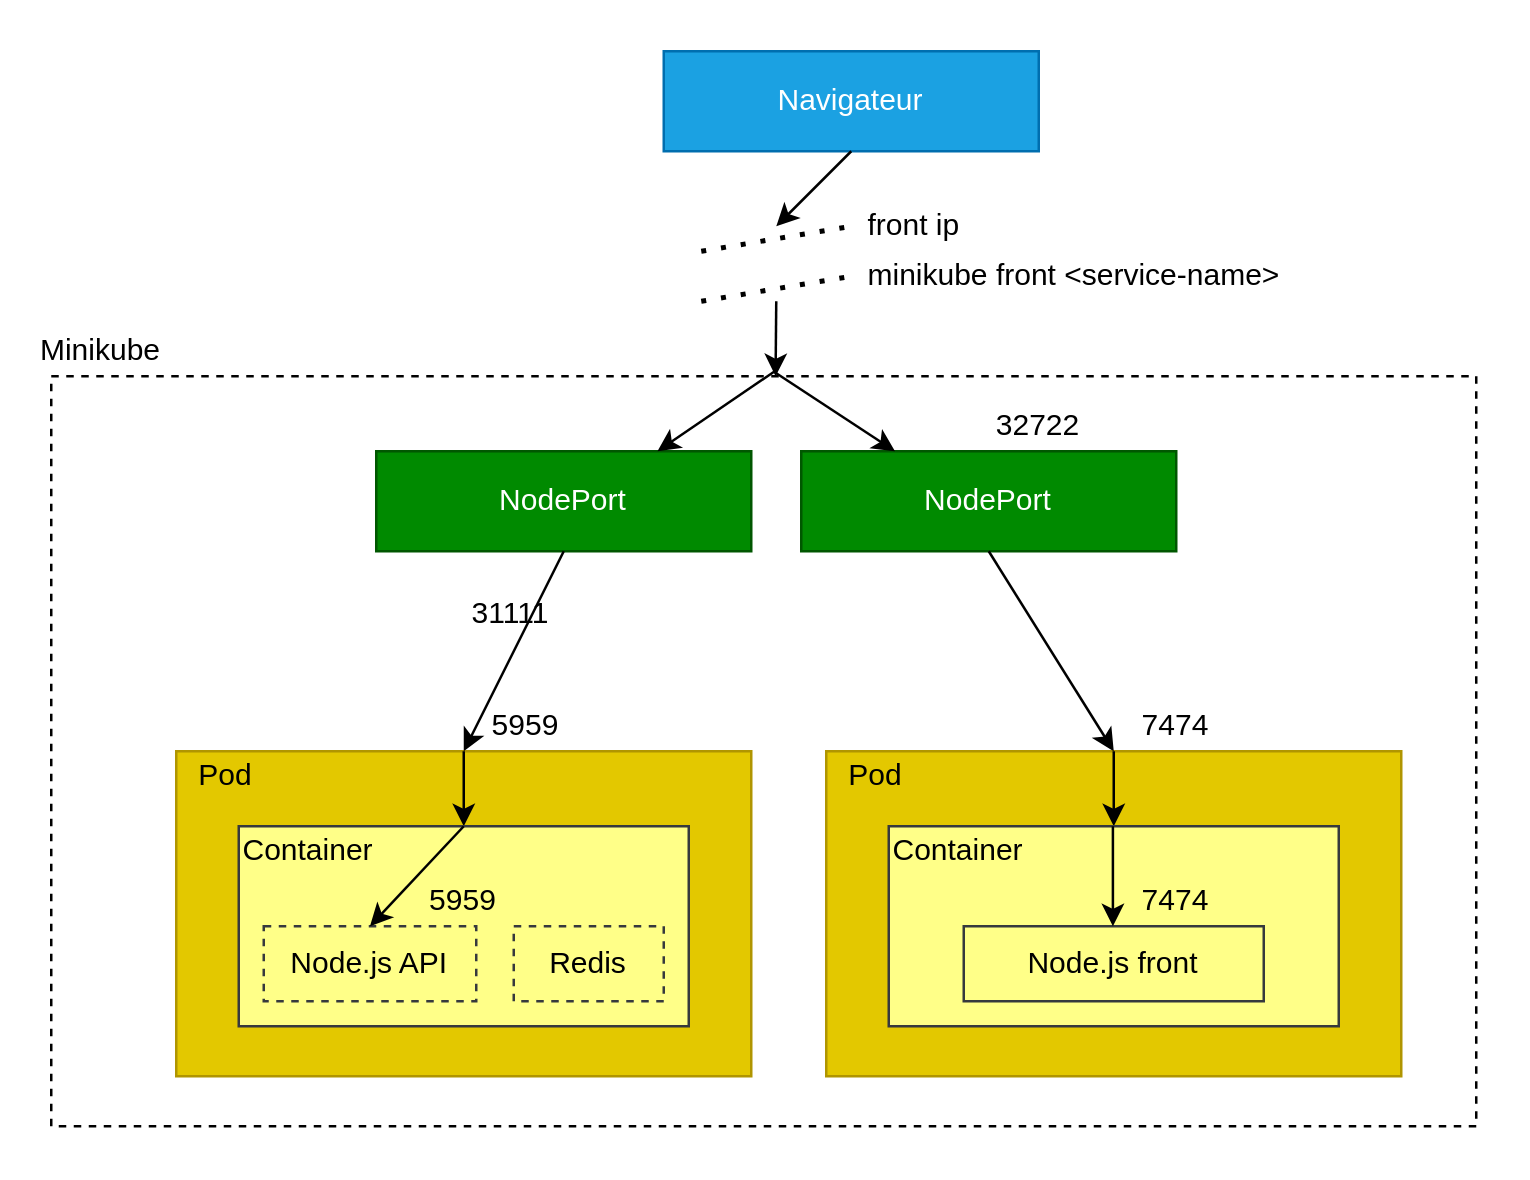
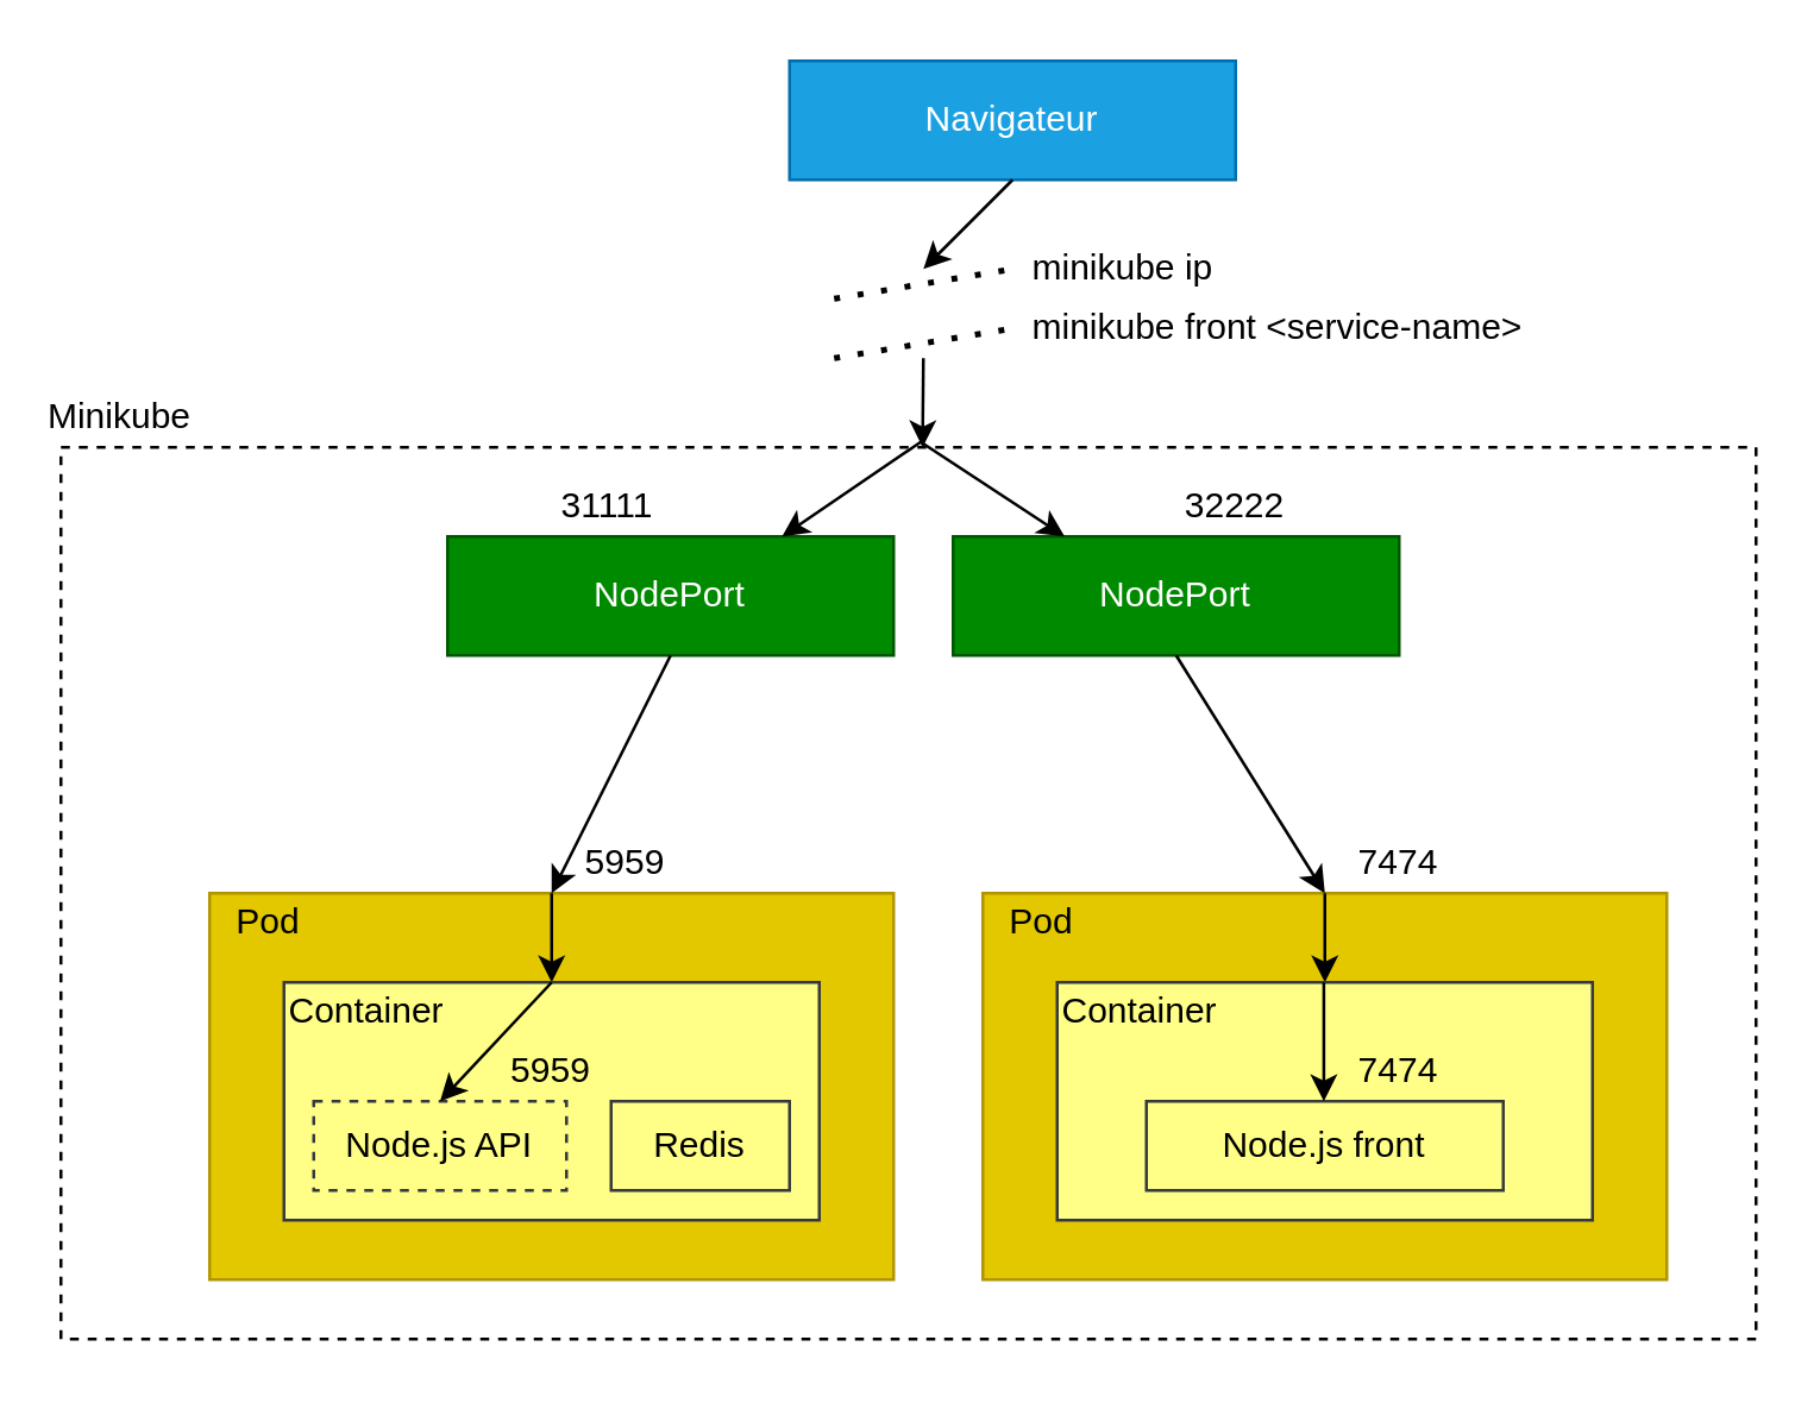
  <mxCell id="0" />
  <mxCell id="1" parent="0" />
  <mxCell id="2" value="" style="rounded=0;whiteSpace=wrap;html=1;dashed=1;" parent="1" vertex="1"><mxGeometry x="20" y="150" width="570" height="300" as="geometry" /></mxCell>
  <mxCell id="3" value="" style="rounded=0;whiteSpace=wrap;html=1;fillColor=#e3c800;strokeColor=#B09500;fontColor=#000000;" parent="1" vertex="1"><mxGeometry x="70" y="300" width="230" height="130" as="geometry" /></mxCell>
  <mxCell id="4" value="Navigateur" style="rounded=0;whiteSpace=wrap;html=1;fillColor=#1ba1e2;strokeColor=#006EAF;fontColor=#ffffff;" parent="1" vertex="1"><mxGeometry x="265" y="20" width="150" height="40" as="geometry" /></mxCell>
  <mxCell id="5" value="Pod" style="text;html=1;strokeColor=none;fillColor=none;align=center;verticalAlign=middle;whiteSpace=wrap;rounded=0;fontColor=#000000;" parent="1" vertex="1"><mxGeometry x="70" y="300" width="40" height="20" as="geometry" /></mxCell>
  <mxCell id="6" value="5959" style="text;html=1;strokeColor=none;fillColor=none;align=center;verticalAlign=middle;whiteSpace=wrap;rounded=0;" parent="1" vertex="1"><mxGeometry x="190" y="280" width="40" height="20" as="geometry" /></mxCell>
  <mxCell id="7" value="NodePort" style="rounded=0;whiteSpace=wrap;html=1;fillColor=#008a00;strokeColor=#005700;fontColor=#ffffff;" parent="1" vertex="1"><mxGeometry x="150" y="180" width="150" height="40" as="geometry" /></mxCell>
- <mxCell id="8" value="31111" style="text;html=1;strokeColor=none;fillColor=none;align=center;verticalAlign=middle;whiteSpace=wrap;rounded=0;" parent="1" vertex="1"><mxGeometry x="184" y="235" width="40" height="20" as="geometry" /></mxCell>
+ <mxCell id="8" value="31111" style="text;html=1;strokeColor=none;fillColor=none;align=center;verticalAlign=middle;whiteSpace=wrap;rounded=0;" parent="1" vertex="1"><mxGeometry x="184" y="160" width="40" height="20" as="geometry" /></mxCell>
  <mxCell id="9" value="" style="endArrow=classic;html=1;exitX=0.5;exitY=1;exitDx=0;exitDy=0;entryX=0.5;entryY=0;entryDx=0;entryDy=0;" parent="1" source="7" target="3" edge="1"><mxGeometry width="50" height="50" relative="1" as="geometry"><mxPoint x="20" y="310" as="sourcePoint" /><mxPoint x="70" y="260" as="targetPoint" /><Array as="points" /></mxGeometry></mxCell>
  <mxCell id="10" value="" style="endArrow=classic;html=1;entryX=0.5;entryY=0;entryDx=0;entryDy=0;strokeColor=#000000;" parent="1" target="12" edge="1"><mxGeometry width="50" height="50" relative="1" as="geometry"><mxPoint x="185" y="300" as="sourcePoint" /><mxPoint x="185" y="360" as="targetPoint" /></mxGeometry></mxCell>
  <mxCell id="11" value="Minikube" style="text;html=1;strokeColor=none;fillColor=none;align=center;verticalAlign=middle;whiteSpace=wrap;rounded=0;" parent="1" vertex="1"><mxGeometry x="20" y="130" width="40" height="20" as="geometry" /></mxCell>
  <mxCell id="12" value="" style="rounded=0;whiteSpace=wrap;html=1;fillColor=#ffff88;strokeColor=#36393d;" parent="1" vertex="1"><mxGeometry x="95" y="330" width="180" height="80" as="geometry" /></mxCell>
  <mxCell id="13" value="Container" style="text;html=1;strokeColor=none;fillColor=none;align=left;verticalAlign=middle;whiteSpace=wrap;rounded=0;fontColor=#000000;" parent="1" vertex="1"><mxGeometry x="95" y="330" width="40" height="20" as="geometry" /></mxCell>
  <mxCell id="14" value="Node.js API" style="rounded=0;whiteSpace=wrap;html=1;fillColor=#ffff88;align=center;strokeColor=#36393d;fontColor=#000000;dashed=1;" parent="1" vertex="1"><mxGeometry x="105" y="370" width="85" height="30" as="geometry" /></mxCell>
  <mxCell id="15" value="5959" style="text;html=1;strokeColor=none;fillColor=none;align=center;verticalAlign=middle;whiteSpace=wrap;rounded=0;fontColor=#000000;" parent="1" vertex="1"><mxGeometry x="165" y="350" width="40" height="20" as="geometry" /></mxCell>
  <mxCell id="16" value="" style="endArrow=classic;html=1;exitX=0.5;exitY=0;exitDx=0;exitDy=0;entryX=0.5;entryY=0;entryDx=0;entryDy=0;strokeColor=#000000;" parent="1" source="12" target="14" edge="1"><mxGeometry width="50" height="50" relative="1" as="geometry"><mxPoint x="-70" y="450" as="sourcePoint" /><mxPoint x="-20" y="400" as="targetPoint" /></mxGeometry></mxCell>
  <mxCell id="17" value="" style="endArrow=none;dashed=1;html=1;dashPattern=1 3;strokeWidth=2;" parent="1" edge="1"><mxGeometry width="50" height="50" relative="1" as="geometry"><mxPoint x="280" y="100" as="sourcePoint" /><mxPoint x="340" y="90" as="targetPoint" /></mxGeometry></mxCell>
  <mxCell id="18" value="" style="endArrow=none;dashed=1;html=1;dashPattern=1 3;strokeWidth=2;" parent="1" edge="1"><mxGeometry width="50" height="50" relative="1" as="geometry"><mxPoint x="280" y="120" as="sourcePoint" /><mxPoint x="340" y="110" as="targetPoint" /></mxGeometry></mxCell>
  <mxCell id="19" value="" style="endArrow=classic;html=1;exitX=0.5;exitY=1;exitDx=0;exitDy=0;" parent="1" source="4" edge="1"><mxGeometry width="50" height="50" relative="1" as="geometry"><mxPoint x="215" y="120" as="sourcePoint" /><mxPoint x="310" y="90" as="targetPoint" /></mxGeometry></mxCell>
  <mxCell id="20" value="" style="endArrow=classic;html=1;entryX=0.289;entryY=0;entryDx=0;entryDy=0;entryPerimeter=0;" parent="1" edge="1"><mxGeometry width="50" height="50" relative="1" as="geometry"><mxPoint x="310" y="120" as="sourcePoint" /><mxPoint x="309.73" y="150" as="targetPoint" /></mxGeometry></mxCell>
  <mxCell id="21" value="minikube front &amp;lt;service-name&amp;gt;" style="text;html=1;strokeColor=none;fillColor=none;align=left;verticalAlign=middle;whiteSpace=wrap;rounded=0;" parent="1" vertex="1"><mxGeometry x="345" y="100" width="190" height="20" as="geometry" /></mxCell>
- <mxCell id="22" value="front ip" style="text;html=1;strokeColor=none;fillColor=none;align=left;verticalAlign=middle;whiteSpace=wrap;rounded=0;" parent="1" vertex="1"><mxGeometry x="345" y="80" width="70" height="20" as="geometry" /></mxCell>
+ <mxCell id="22" value="minikube ip" style="text;html=1;strokeColor=none;fillColor=none;align=left;verticalAlign=middle;whiteSpace=wrap;rounded=0;" parent="1" vertex="1"><mxGeometry x="345" y="80" width="70" height="20" as="geometry" /></mxCell>
  <mxCell id="23" value="" style="endArrow=classic;html=1;exitX=0.508;exitY=-0.007;exitDx=0;exitDy=0;entryX=0.75;entryY=0;entryDx=0;entryDy=0;exitPerimeter=0;" parent="1" source="2" target="7" edge="1"><mxGeometry width="50" height="50" relative="1" as="geometry"><mxPoint x="80" y="220" as="sourcePoint" /><mxPoint x="130" y="170" as="targetPoint" /></mxGeometry></mxCell>
  <mxCell id="24" value="" style="rounded=0;whiteSpace=wrap;html=1;fillColor=#e3c800;strokeColor=#B09500;fontColor=#000000;" parent="1" vertex="1"><mxGeometry x="330" y="300" width="230" height="130" as="geometry" /></mxCell>
  <mxCell id="25" value="Pod" style="text;html=1;strokeColor=none;fillColor=none;align=center;verticalAlign=middle;whiteSpace=wrap;rounded=0;fontColor=#000000;" parent="1" vertex="1"><mxGeometry x="330" y="300" width="40" height="20" as="geometry" /></mxCell>
  <mxCell id="26" value="7474" style="text;html=1;strokeColor=none;fillColor=none;align=center;verticalAlign=middle;whiteSpace=wrap;rounded=0;" parent="1" vertex="1"><mxGeometry x="450" y="280" width="40" height="20" as="geometry" /></mxCell>
  <mxCell id="27" value="" style="endArrow=classic;html=1;entryX=0.5;entryY=0;entryDx=0;entryDy=0;strokeColor=#000000;" parent="1" target="28" edge="1"><mxGeometry width="50" height="50" relative="1" as="geometry"><mxPoint x="445" y="300" as="sourcePoint" /><mxPoint x="445" y="360" as="targetPoint" /></mxGeometry></mxCell>
  <mxCell id="28" value="" style="rounded=0;whiteSpace=wrap;html=1;fillColor=#ffff88;strokeColor=#36393d;" parent="1" vertex="1"><mxGeometry x="355" y="330" width="180" height="80" as="geometry" /></mxCell>
  <mxCell id="29" value="Container" style="text;html=1;strokeColor=none;fillColor=none;align=left;verticalAlign=middle;whiteSpace=wrap;rounded=0;fontColor=#000000;" parent="1" vertex="1"><mxGeometry x="355" y="330" width="40" height="20" as="geometry" /></mxCell>
  <mxCell id="30" value="Node.js front" style="rounded=0;whiteSpace=wrap;html=1;fillColor=#ffff88;align=center;strokeColor=#36393d;fontColor=#000000;" parent="1" vertex="1"><mxGeometry x="385" y="370" width="120" height="30" as="geometry" /></mxCell>
  <mxCell id="31" value="7474" style="text;html=1;strokeColor=none;fillColor=none;align=center;verticalAlign=middle;whiteSpace=wrap;rounded=0;fontColor=#000000;" parent="1" vertex="1"><mxGeometry x="450" y="350" width="40" height="20" as="geometry" /></mxCell>
  <mxCell id="32" value="" style="endArrow=classic;html=1;exitX=0.5;exitY=0;exitDx=0;exitDy=0;entryX=0.5;entryY=0;entryDx=0;entryDy=0;strokeColor=#000000;" parent="1" edge="1"><mxGeometry width="50" height="50" relative="1" as="geometry"><mxPoint x="444.66" y="330" as="sourcePoint" /><mxPoint x="444.66" y="370" as="targetPoint" /></mxGeometry></mxCell>
- <mxCell id="33" value="Redis" style="rounded=0;whiteSpace=wrap;html=1;fillColor=#ffff88;align=center;strokeColor=#36393d;fontColor=#000000;dashed=1;" parent="1" vertex="1"><mxGeometry x="205" y="370" width="60" height="30" as="geometry" /></mxCell>
+ <mxCell id="33" value="Redis" style="rounded=0;whiteSpace=wrap;html=1;fillColor=#ffff88;align=center;strokeColor=#36393d;fontColor=#000000;" parent="1" vertex="1"><mxGeometry x="205" y="370" width="60" height="30" as="geometry" /></mxCell>
  <mxCell id="34" value="NodePort" style="rounded=0;whiteSpace=wrap;html=1;fillColor=#008a00;strokeColor=#005700;fontColor=#ffffff;" vertex="1" parent="1"><mxGeometry x="320" y="180" width="150" height="40" as="geometry" /></mxCell>
- <mxCell id="35" value="32722" style="text;html=1;strokeColor=none;fillColor=none;align=center;verticalAlign=middle;whiteSpace=wrap;rounded=0;" parent="1" vertex="1"><mxGeometry x="395" y="160" width="40" height="20" as="geometry" /></mxCell>
+ <mxCell id="35" value="32222" style="text;html=1;strokeColor=none;fillColor=none;align=center;verticalAlign=middle;whiteSpace=wrap;rounded=0;" parent="1" vertex="1"><mxGeometry x="395" y="160" width="40" height="20" as="geometry" /></mxCell>
  <mxCell id="36" value="" style="endArrow=classic;html=1;exitX=0.508;exitY=-0.005;exitDx=0;exitDy=0;entryX=0.25;entryY=0;entryDx=0;entryDy=0;exitPerimeter=0;" edge="1" parent="1" source="2" target="34"><mxGeometry width="50" height="50" relative="1" as="geometry"><mxPoint x="319.56" y="157.9" as="sourcePoint" /><mxPoint x="235" y="190" as="targetPoint" /></mxGeometry></mxCell>
  <mxCell id="37" value="" style="endArrow=classic;html=1;exitX=0.5;exitY=1;exitDx=0;exitDy=0;entryX=0.5;entryY=0;entryDx=0;entryDy=0;" edge="1" parent="1" source="34" target="24"><mxGeometry width="50" height="50" relative="1" as="geometry"><mxPoint x="235" y="230" as="sourcePoint" /><mxPoint x="195" y="310" as="targetPoint" /><Array as="points" /></mxGeometry></mxCell>
